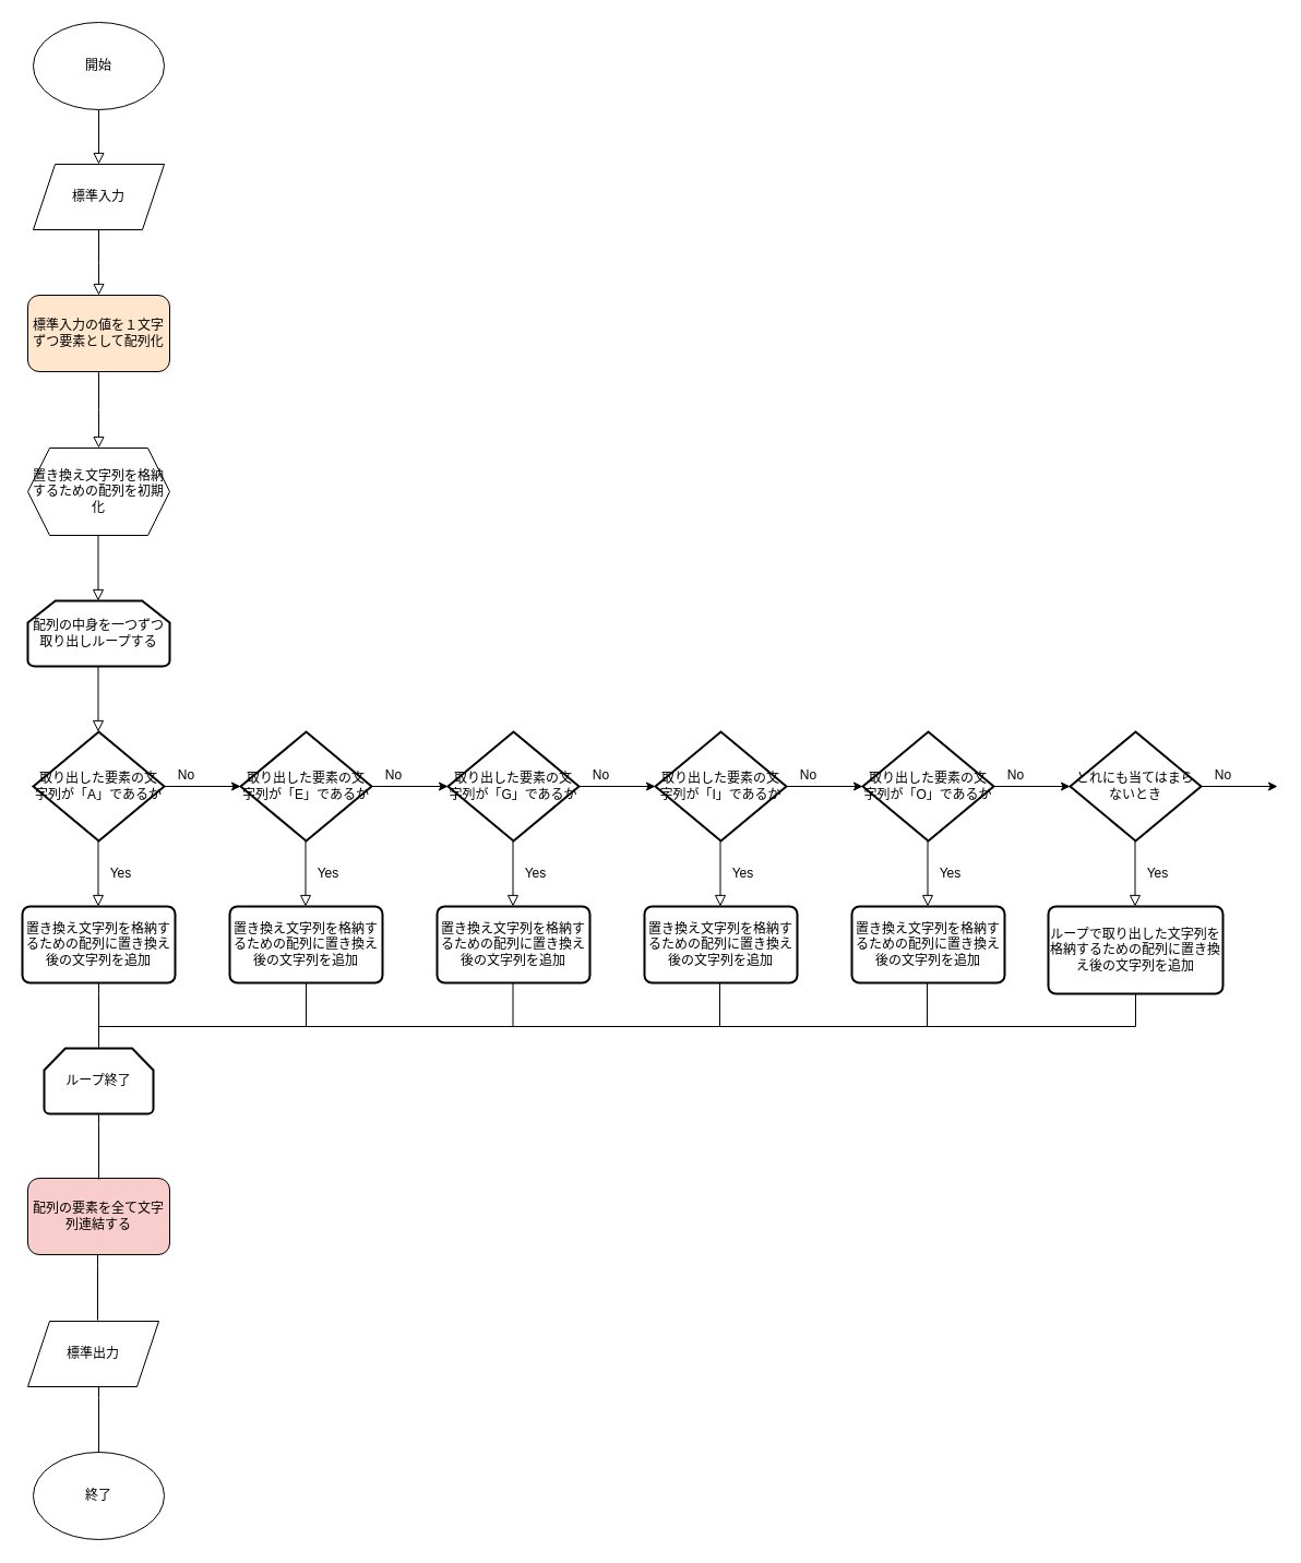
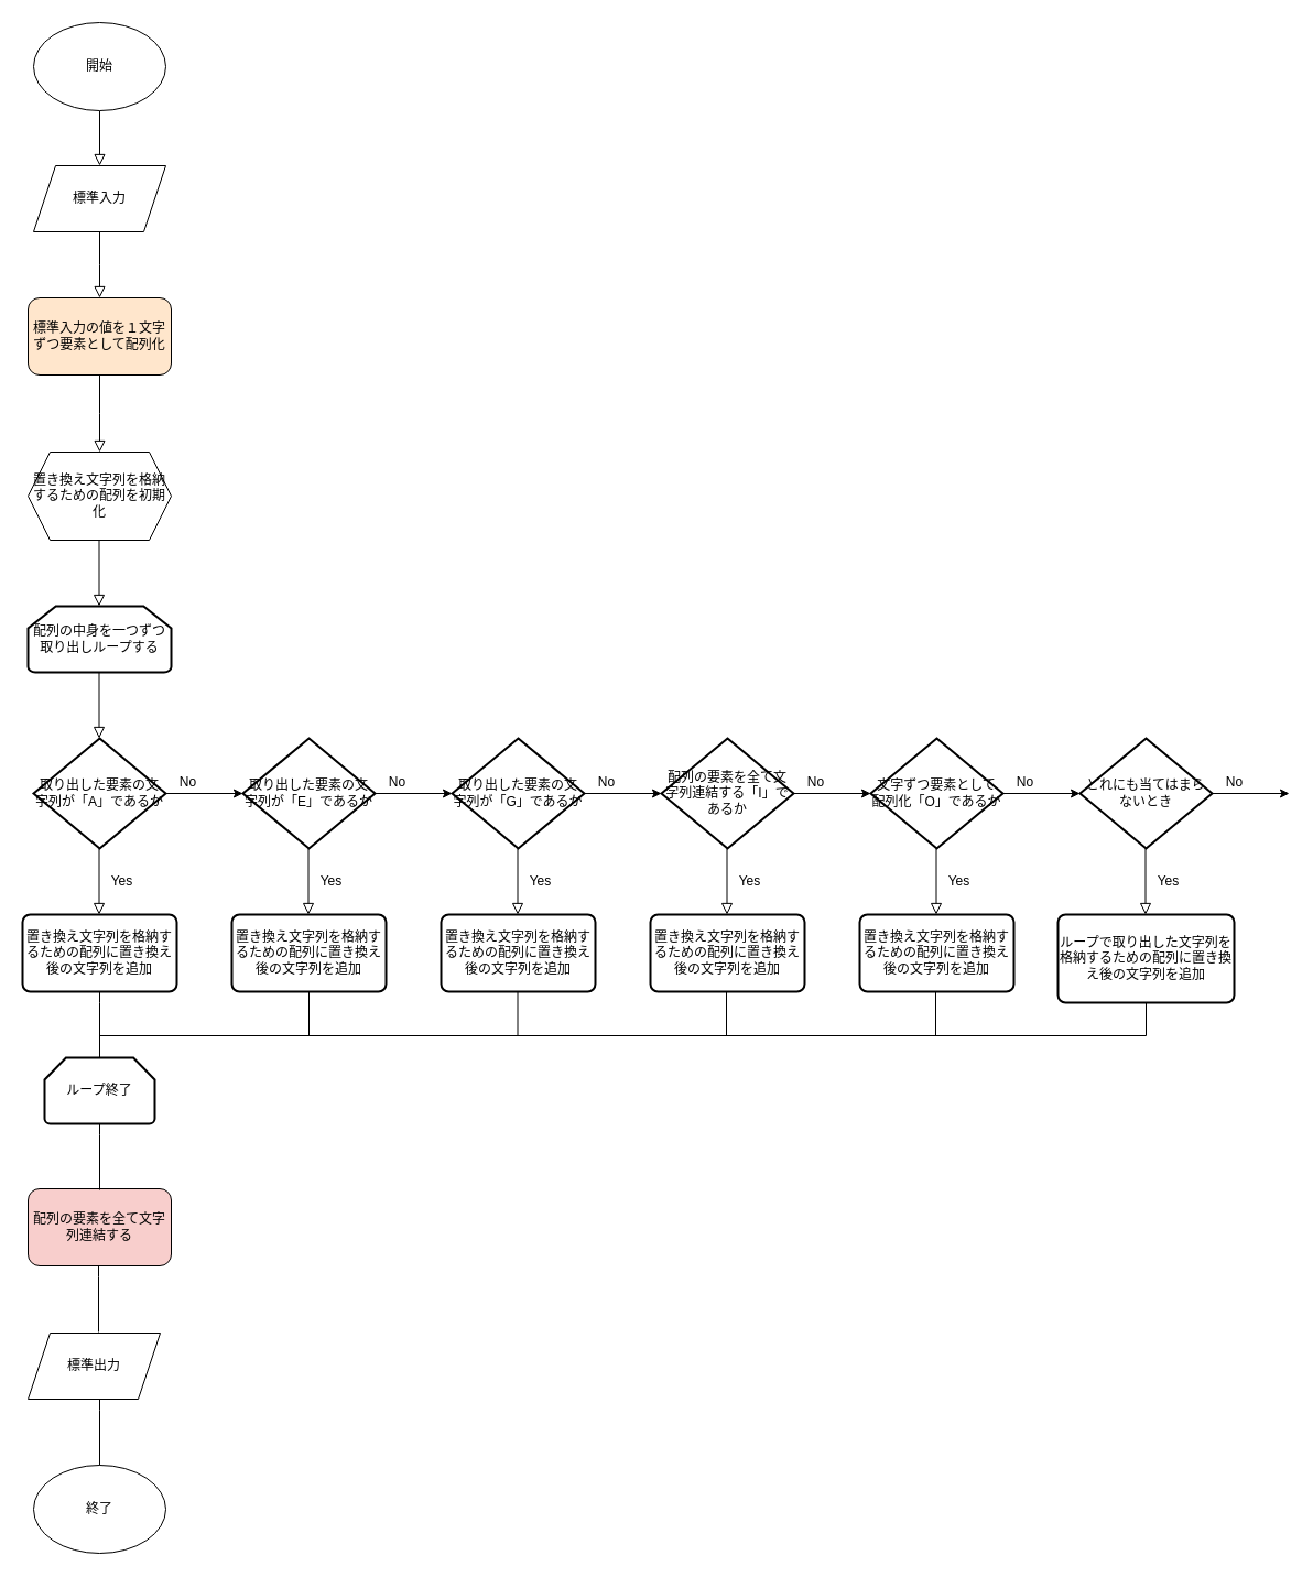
  <mxCell id="0" />
  <mxCell id="1" parent="0" />
  <mxCell id="2" value="" style="rounded=0;html=1;jettySize=auto;orthogonalLoop=1;fontSize=11;endArrow=block;endFill=0;endSize=8;strokeWidth=1;shadow=0;labelBackgroundColor=none;edgeStyle=orthogonalEdgeStyle;" parent="1" edge="1"><mxGeometry relative="1" as="geometry"><mxPoint x="90" y="100" as="sourcePoint" /><mxPoint x="90" y="150" as="targetPoint" /></mxGeometry></mxCell>
  <mxCell id="3" value="" style="rounded=0;html=1;jettySize=auto;orthogonalLoop=1;fontSize=11;endArrow=block;endFill=0;endSize=8;strokeWidth=1;shadow=0;labelBackgroundColor=none;edgeStyle=orthogonalEdgeStyle;exitX=0.5;exitY=1;exitDx=0;exitDy=0;" parent="1" source="7" edge="1"><mxGeometry y="20" relative="1" as="geometry"><mxPoint as="offset" /><mxPoint x="90" y="230" as="sourcePoint" /><mxPoint x="90" y="270" as="targetPoint" /><Array as="points" /></mxGeometry></mxCell>
  <mxCell id="4" value="標準入力の値を１文字ずつ要素として配列化" style="rounded=1;whiteSpace=wrap;html=1;fontSize=12;glass=0;strokeWidth=1;shadow=0;fillColor=#ffe6cc;" parent="1" vertex="1"><mxGeometry x="25" y="270" width="130" height="70" as="geometry" /></mxCell>
  <mxCell id="5" value="" style="rounded=0;html=1;jettySize=auto;orthogonalLoop=1;fontSize=11;endArrow=block;endFill=0;endSize=8;strokeWidth=1;shadow=0;labelBackgroundColor=none;edgeStyle=orthogonalEdgeStyle;exitX=0.5;exitY=1;exitDx=0;exitDy=0;" parent="1" source="4" edge="1"><mxGeometry x="0.429" y="30" relative="1" as="geometry"><mxPoint as="offset" /><mxPoint x="90" y="350" as="sourcePoint" /><mxPoint x="90" y="410" as="targetPoint" /></mxGeometry></mxCell>
  <mxCell id="6" value="開始" style="ellipse;whiteSpace=wrap;html=1;fontSize=12;" vertex="1" parent="1"><mxGeometry x="30" y="20" width="120" height="80" as="geometry" /></mxCell>
  <mxCell id="7" value="標準入力" style="shape=parallelogram;perimeter=parallelogramPerimeter;whiteSpace=wrap;html=1;fixedSize=1;fontSize=12;" vertex="1" parent="1"><mxGeometry x="30" y="150" width="120" height="60" as="geometry" /></mxCell>
  <mxCell id="8" value="置き換え文字列を格納するための配列を初期化" style="shape=hexagon;perimeter=hexagonPerimeter2;whiteSpace=wrap;html=1;fixedSize=1;fontSize=12;" vertex="1" parent="1"><mxGeometry x="25" y="410" width="130" height="80" as="geometry" /></mxCell>
  <mxCell id="9" value="配列の中身を一つずつ取り出しループする" style="strokeWidth=2;html=1;shape=mxgraph.flowchart.loop_limit;whiteSpace=wrap;fontSize=12;" vertex="1" parent="1"><mxGeometry x="25" y="550" width="130" height="60" as="geometry" /></mxCell>
  <mxCell id="10" value="" style="rounded=0;html=1;jettySize=auto;orthogonalLoop=1;fontSize=11;endArrow=block;endFill=0;endSize=8;strokeWidth=1;shadow=0;labelBackgroundColor=none;edgeStyle=orthogonalEdgeStyle;" edge="1" parent="1"><mxGeometry x="0.429" y="30" relative="1" as="geometry"><mxPoint as="offset" /><mxPoint x="89.5" y="490" as="sourcePoint" /><mxPoint x="89.5" y="550" as="targetPoint" /></mxGeometry></mxCell>
  <mxCell id="11" value="" style="rounded=0;html=1;jettySize=auto;orthogonalLoop=1;fontSize=11;endArrow=block;endFill=0;endSize=8;strokeWidth=1;shadow=0;labelBackgroundColor=none;edgeStyle=orthogonalEdgeStyle;" edge="1" parent="1"><mxGeometry x="0.429" y="30" relative="1" as="geometry"><mxPoint as="offset" /><mxPoint x="89.5" y="610" as="sourcePoint" /><mxPoint x="89.5" y="670" as="targetPoint" /></mxGeometry></mxCell>
  <mxCell id="12" value="取り出した要素の文字列が「A」であるか" style="strokeWidth=2;html=1;shape=mxgraph.flowchart.decision;whiteSpace=wrap;fontSize=12;" vertex="1" parent="1"><mxGeometry x="30" y="670" width="120" height="100" as="geometry" /></mxCell>
  <mxCell id="13" value="" style="endArrow=none;html=1;rounded=0;fontSize=12;" edge="1" parent="1"><mxGeometry width="50" height="50" relative="1" as="geometry"><mxPoint x="90" y="960" as="sourcePoint" /><mxPoint x="90" y="900" as="targetPoint" /><Array as="points"><mxPoint x="90" y="910" /></Array></mxGeometry></mxCell>
  <mxCell id="14" value="ループ終了" style="strokeWidth=2;html=1;shape=mxgraph.flowchart.loop_limit;whiteSpace=wrap;fontSize=12;" vertex="1" parent="1"><mxGeometry x="40" y="960" width="100" height="60" as="geometry" /></mxCell>
  <mxCell id="15" value="" style="rounded=0;html=1;jettySize=auto;orthogonalLoop=1;fontSize=11;endArrow=block;endFill=0;endSize=8;strokeWidth=1;shadow=0;labelBackgroundColor=none;edgeStyle=orthogonalEdgeStyle;" edge="1" parent="1"><mxGeometry x="0.429" y="30" relative="1" as="geometry"><mxPoint as="offset" /><mxPoint x="89.5" y="770" as="sourcePoint" /><mxPoint x="89.5" y="830" as="targetPoint" /></mxGeometry></mxCell>
  <mxCell id="16" value="置き換え文字列を格納するための配列に置き換え後の文字列を追加" style="rounded=1;whiteSpace=wrap;html=1;absoluteArcSize=1;arcSize=14;strokeWidth=2;fontSize=12;" vertex="1" parent="1"><mxGeometry x="20" y="830" width="140" height="70" as="geometry" /></mxCell>
  <mxCell id="17" value="Yes" style="text;html=1;align=center;verticalAlign=middle;resizable=0;points=[];autosize=1;strokeColor=none;fillColor=none;fontSize=12;" vertex="1" parent="1"><mxGeometry x="90" y="790" width="40" height="20" as="geometry" /></mxCell>
  <mxCell id="18" value="" style="endArrow=classic;html=1;rounded=0;fontSize=12;" edge="1" parent="1"><mxGeometry width="50" height="50" relative="1" as="geometry"><mxPoint x="150" y="720" as="sourcePoint" /><mxPoint x="220" y="720" as="targetPoint" /></mxGeometry></mxCell>
  <mxCell id="19" value="No" style="text;html=1;align=center;verticalAlign=middle;resizable=0;points=[];autosize=1;strokeColor=none;fillColor=none;fontSize=12;" vertex="1" parent="1"><mxGeometry x="155" y="700" width="30" height="20" as="geometry" /></mxCell>
  <mxCell id="20" value="取り出した要素の文字列が「E」であるか" style="strokeWidth=2;html=1;shape=mxgraph.flowchart.decision;whiteSpace=wrap;fontSize=12;" vertex="1" parent="1"><mxGeometry x="220" y="670" width="120" height="100" as="geometry" /></mxCell>
  <mxCell id="21" value="" style="rounded=0;html=1;jettySize=auto;orthogonalLoop=1;fontSize=11;endArrow=block;endFill=0;endSize=8;strokeWidth=1;shadow=0;labelBackgroundColor=none;edgeStyle=orthogonalEdgeStyle;" edge="1" parent="1"><mxGeometry x="0.429" y="30" relative="1" as="geometry"><mxPoint as="offset" /><mxPoint x="279.5" y="770" as="sourcePoint" /><mxPoint x="279.5" y="830" as="targetPoint" /></mxGeometry></mxCell>
  <mxCell id="22" value="置き換え文字列を格納するための配列に置き換え後の文字列を追加" style="rounded=1;whiteSpace=wrap;html=1;absoluteArcSize=1;arcSize=14;strokeWidth=2;fontSize=12;" vertex="1" parent="1"><mxGeometry x="210" y="830" width="140" height="70" as="geometry" /></mxCell>
  <mxCell id="23" value="Yes" style="text;html=1;align=center;verticalAlign=middle;resizable=0;points=[];autosize=1;strokeColor=none;fillColor=none;fontSize=12;" vertex="1" parent="1"><mxGeometry x="280" y="790" width="40" height="20" as="geometry" /></mxCell>
  <mxCell id="24" value="" style="endArrow=classic;html=1;rounded=0;fontSize=12;" edge="1" parent="1"><mxGeometry width="50" height="50" relative="1" as="geometry"><mxPoint x="340" y="720" as="sourcePoint" /><mxPoint x="410" y="720" as="targetPoint" /></mxGeometry></mxCell>
  <mxCell id="25" value="No" style="text;html=1;align=center;verticalAlign=middle;resizable=0;points=[];autosize=1;strokeColor=none;fillColor=none;fontSize=12;" vertex="1" parent="1"><mxGeometry x="345" y="700" width="30" height="20" as="geometry" /></mxCell>
  <mxCell id="26" value="取り出した要素の文字列が「G」であるか" style="strokeWidth=2;html=1;shape=mxgraph.flowchart.decision;whiteSpace=wrap;fontSize=12;" vertex="1" parent="1"><mxGeometry x="410" y="670" width="120" height="100" as="geometry" /></mxCell>
  <mxCell id="27" value="" style="rounded=0;html=1;jettySize=auto;orthogonalLoop=1;fontSize=11;endArrow=block;endFill=0;endSize=8;strokeWidth=1;shadow=0;labelBackgroundColor=none;edgeStyle=orthogonalEdgeStyle;" edge="1" parent="1"><mxGeometry x="0.429" y="30" relative="1" as="geometry"><mxPoint as="offset" /><mxPoint x="469.5" y="770" as="sourcePoint" /><mxPoint x="469.5" y="830" as="targetPoint" /></mxGeometry></mxCell>
  <mxCell id="28" value="置き換え文字列を格納するための配列に置き換え後の文字列を追加" style="rounded=1;whiteSpace=wrap;html=1;absoluteArcSize=1;arcSize=14;strokeWidth=2;fontSize=12;" vertex="1" parent="1"><mxGeometry x="400" y="830" width="140" height="70" as="geometry" /></mxCell>
  <mxCell id="29" value="Yes" style="text;html=1;align=center;verticalAlign=middle;resizable=0;points=[];autosize=1;strokeColor=none;fillColor=none;fontSize=12;" vertex="1" parent="1"><mxGeometry x="470" y="790" width="40" height="20" as="geometry" /></mxCell>
  <mxCell id="30" value="" style="endArrow=classic;html=1;rounded=0;fontSize=12;" edge="1" parent="1"><mxGeometry width="50" height="50" relative="1" as="geometry"><mxPoint x="530" y="720" as="sourcePoint" /><mxPoint x="600" y="720" as="targetPoint" /></mxGeometry></mxCell>
  <mxCell id="31" value="No" style="text;html=1;align=center;verticalAlign=middle;resizable=0;points=[];autosize=1;strokeColor=none;fillColor=none;fontSize=12;" vertex="1" parent="1"><mxGeometry x="535" y="700" width="30" height="20" as="geometry" /></mxCell>
- <mxCell id="32" value="取り出した要素の文字列が「I」であるか" style="strokeWidth=2;html=1;shape=mxgraph.flowchart.decision;whiteSpace=wrap;fontSize=12;" vertex="1" parent="1"><mxGeometry x="600" y="670" width="120" height="100" as="geometry" /></mxCell>
+ <mxCell id="32" value="配列の要素を全て文字列連結する「I」であるか" style="strokeWidth=2;html=1;shape=mxgraph.flowchart.decision;whiteSpace=wrap;fontSize=12;" vertex="1" parent="1"><mxGeometry x="600" y="670" width="120" height="100" as="geometry" /></mxCell>
  <mxCell id="33" value="" style="rounded=0;html=1;jettySize=auto;orthogonalLoop=1;fontSize=11;endArrow=block;endFill=0;endSize=8;strokeWidth=1;shadow=0;labelBackgroundColor=none;edgeStyle=orthogonalEdgeStyle;" edge="1" parent="1"><mxGeometry x="0.429" y="30" relative="1" as="geometry"><mxPoint as="offset" /><mxPoint x="659.5" y="770" as="sourcePoint" /><mxPoint x="659.5" y="830" as="targetPoint" /></mxGeometry></mxCell>
  <mxCell id="34" value="置き換え文字列を格納するための配列に置き換え後の文字列を追加" style="rounded=1;whiteSpace=wrap;html=1;absoluteArcSize=1;arcSize=14;strokeWidth=2;fontSize=12;" vertex="1" parent="1"><mxGeometry x="590" y="830" width="140" height="70" as="geometry" /></mxCell>
  <mxCell id="35" value="Yes" style="text;html=1;align=center;verticalAlign=middle;resizable=0;points=[];autosize=1;strokeColor=none;fillColor=none;fontSize=12;" vertex="1" parent="1"><mxGeometry x="660" y="790" width="40" height="20" as="geometry" /></mxCell>
  <mxCell id="36" value="" style="endArrow=classic;html=1;rounded=0;fontSize=12;" edge="1" parent="1"><mxGeometry width="50" height="50" relative="1" as="geometry"><mxPoint x="720" y="720" as="sourcePoint" /><mxPoint x="790" y="720" as="targetPoint" /></mxGeometry></mxCell>
  <mxCell id="37" value="No" style="text;html=1;align=center;verticalAlign=middle;resizable=0;points=[];autosize=1;strokeColor=none;fillColor=none;fontSize=12;" vertex="1" parent="1"><mxGeometry x="725" y="700" width="30" height="20" as="geometry" /></mxCell>
- <mxCell id="38" value="取り出した要素の文字列が「O」であるか" style="strokeWidth=2;html=1;shape=mxgraph.flowchart.decision;whiteSpace=wrap;fontSize=12;" vertex="1" parent="1"><mxGeometry x="790" y="670" width="120" height="100" as="geometry" /></mxCell>
+ <mxCell id="38" value="文字ずつ要素として配列化「O」であるか" style="strokeWidth=2;html=1;shape=mxgraph.flowchart.decision;whiteSpace=wrap;fontSize=12;" vertex="1" parent="1"><mxGeometry x="790" y="670" width="120" height="100" as="geometry" /></mxCell>
  <mxCell id="39" value="" style="rounded=0;html=1;jettySize=auto;orthogonalLoop=1;fontSize=11;endArrow=block;endFill=0;endSize=8;strokeWidth=1;shadow=0;labelBackgroundColor=none;edgeStyle=orthogonalEdgeStyle;" edge="1" parent="1"><mxGeometry x="0.429" y="30" relative="1" as="geometry"><mxPoint as="offset" /><mxPoint x="849.5" y="770" as="sourcePoint" /><mxPoint x="849.5" y="830" as="targetPoint" /></mxGeometry></mxCell>
  <mxCell id="40" value="置き換え文字列を格納するための配列に置き換え後の文字列を追加" style="rounded=1;whiteSpace=wrap;html=1;absoluteArcSize=1;arcSize=14;strokeWidth=2;fontSize=12;" vertex="1" parent="1"><mxGeometry x="780" y="830" width="140" height="70" as="geometry" /></mxCell>
  <mxCell id="41" value="Yes" style="text;html=1;align=center;verticalAlign=middle;resizable=0;points=[];autosize=1;strokeColor=none;fillColor=none;fontSize=12;" vertex="1" parent="1"><mxGeometry x="850" y="790" width="40" height="20" as="geometry" /></mxCell>
  <mxCell id="42" value="" style="endArrow=classic;html=1;rounded=0;fontSize=12;" edge="1" parent="1"><mxGeometry width="50" height="50" relative="1" as="geometry"><mxPoint x="910" y="720" as="sourcePoint" /><mxPoint x="980" y="720" as="targetPoint" /></mxGeometry></mxCell>
  <mxCell id="43" value="No" style="text;html=1;align=center;verticalAlign=middle;resizable=0;points=[];autosize=1;strokeColor=none;fillColor=none;fontSize=12;" vertex="1" parent="1"><mxGeometry x="915" y="700" width="30" height="20" as="geometry" /></mxCell>
  <mxCell id="44" value="どれにも当てはまらないとき" style="strokeWidth=2;html=1;shape=mxgraph.flowchart.decision;whiteSpace=wrap;fontSize=12;" vertex="1" parent="1"><mxGeometry x="980" y="670" width="120" height="100" as="geometry" /></mxCell>
  <mxCell id="45" value="" style="rounded=0;html=1;jettySize=auto;orthogonalLoop=1;fontSize=11;endArrow=block;endFill=0;endSize=8;strokeWidth=1;shadow=0;labelBackgroundColor=none;edgeStyle=orthogonalEdgeStyle;" edge="1" parent="1"><mxGeometry x="0.429" y="30" relative="1" as="geometry"><mxPoint as="offset" /><mxPoint x="1039.5" y="770" as="sourcePoint" /><mxPoint x="1039.5" y="830" as="targetPoint" /></mxGeometry></mxCell>
  <mxCell id="46" value="ループで取り出した文字列を格納するための配列に置き換え後の文字列を追加" style="rounded=1;whiteSpace=wrap;html=1;absoluteArcSize=1;arcSize=14;strokeWidth=2;fontSize=12;" vertex="1" parent="1"><mxGeometry x="960" y="830" width="160" height="80" as="geometry" /></mxCell>
  <mxCell id="47" value="Yes" style="text;html=1;align=center;verticalAlign=middle;resizable=0;points=[];autosize=1;strokeColor=none;fillColor=none;fontSize=12;" vertex="1" parent="1"><mxGeometry x="1040" y="790" width="40" height="20" as="geometry" /></mxCell>
  <mxCell id="48" value="" style="endArrow=classic;html=1;rounded=0;fontSize=12;" edge="1" parent="1"><mxGeometry width="50" height="50" relative="1" as="geometry"><mxPoint x="1100" y="720" as="sourcePoint" /><mxPoint x="1170" y="720" as="targetPoint" /></mxGeometry></mxCell>
  <mxCell id="49" value="No" style="text;html=1;align=center;verticalAlign=middle;resizable=0;points=[];autosize=1;strokeColor=none;fillColor=none;fontSize=12;" vertex="1" parent="1"><mxGeometry x="1105" y="700" width="30" height="20" as="geometry" /></mxCell>
  <mxCell id="50" value="" style="endArrow=none;html=1;rounded=0;fontSize=12;" edge="1" parent="1"><mxGeometry width="50" height="50" relative="1" as="geometry"><mxPoint x="90" y="940" as="sourcePoint" /><mxPoint x="1040" y="940" as="targetPoint" /></mxGeometry></mxCell>
  <mxCell id="51" value="" style="endArrow=none;html=1;rounded=0;fontSize=12;entryX=0.5;entryY=1;entryDx=0;entryDy=0;" edge="1" parent="1" target="22"><mxGeometry width="50" height="50" relative="1" as="geometry"><mxPoint x="280" y="940" as="sourcePoint" /><mxPoint x="330" y="890" as="targetPoint" /></mxGeometry></mxCell>
  <mxCell id="52" value="" style="endArrow=none;html=1;rounded=0;fontSize=12;entryX=0.5;entryY=1;entryDx=0;entryDy=0;" edge="1" parent="1"><mxGeometry width="50" height="50" relative="1" as="geometry"><mxPoint x="469.5" y="940" as="sourcePoint" /><mxPoint x="469.5" y="900" as="targetPoint" /></mxGeometry></mxCell>
  <mxCell id="53" value="" style="endArrow=none;html=1;rounded=0;fontSize=12;entryX=0.5;entryY=1;entryDx=0;entryDy=0;" edge="1" parent="1"><mxGeometry width="50" height="50" relative="1" as="geometry"><mxPoint x="659" y="940" as="sourcePoint" /><mxPoint x="659" y="900" as="targetPoint" /></mxGeometry></mxCell>
  <mxCell id="54" value="" style="endArrow=none;html=1;rounded=0;fontSize=12;entryX=0.5;entryY=1;entryDx=0;entryDy=0;" edge="1" parent="1"><mxGeometry width="50" height="50" relative="1" as="geometry"><mxPoint x="849" y="940" as="sourcePoint" /><mxPoint x="849" y="900" as="targetPoint" /></mxGeometry></mxCell>
  <mxCell id="55" value="" style="endArrow=none;html=1;rounded=0;fontSize=12;" edge="1" parent="1"><mxGeometry width="50" height="50" relative="1" as="geometry"><mxPoint x="1040" y="940" as="sourcePoint" /><mxPoint x="1040" y="910" as="targetPoint" /></mxGeometry></mxCell>
  <mxCell id="56" value="配列の要素を全て文字列連結する" style="rounded=1;whiteSpace=wrap;html=1;fontSize=12;glass=0;strokeWidth=1;shadow=0;fillColor=#f8cecc;" vertex="1" parent="1"><mxGeometry x="25" y="1079" width="130" height="70" as="geometry" /></mxCell>
  <mxCell id="57" value="" style="endArrow=none;html=1;rounded=0;fontSize=12;" edge="1" parent="1"><mxGeometry width="50" height="50" relative="1" as="geometry"><mxPoint x="90" y="1080" as="sourcePoint" /><mxPoint x="90" y="1020" as="targetPoint" /><Array as="points"><mxPoint x="90" y="1030" /></Array></mxGeometry></mxCell>
  <mxCell id="58" value="" style="endArrow=none;html=1;rounded=0;fontSize=12;" edge="1" parent="1"><mxGeometry width="50" height="50" relative="1" as="geometry"><mxPoint x="89" y="1209" as="sourcePoint" /><mxPoint x="89" y="1149" as="targetPoint" /><Array as="points"><mxPoint x="89" y="1159" /></Array></mxGeometry></mxCell>
  <mxCell id="59" value="標準出力" style="shape=parallelogram;perimeter=parallelogramPerimeter;whiteSpace=wrap;html=1;fixedSize=1;fontSize=12;" vertex="1" parent="1"><mxGeometry x="25" y="1210" width="120" height="60" as="geometry" /></mxCell>
  <mxCell id="60" value="終了" style="ellipse;whiteSpace=wrap;html=1;fontSize=12;" vertex="1" parent="1"><mxGeometry x="30" y="1330" width="120" height="80" as="geometry" /></mxCell>
  <mxCell id="61" value="" style="endArrow=none;html=1;rounded=0;fontSize=12;" edge="1" parent="1"><mxGeometry width="50" height="50" relative="1" as="geometry"><mxPoint x="90" y="1330" as="sourcePoint" /><mxPoint x="90" y="1270" as="targetPoint" /><Array as="points"><mxPoint x="90" y="1280" /></Array></mxGeometry></mxCell>
